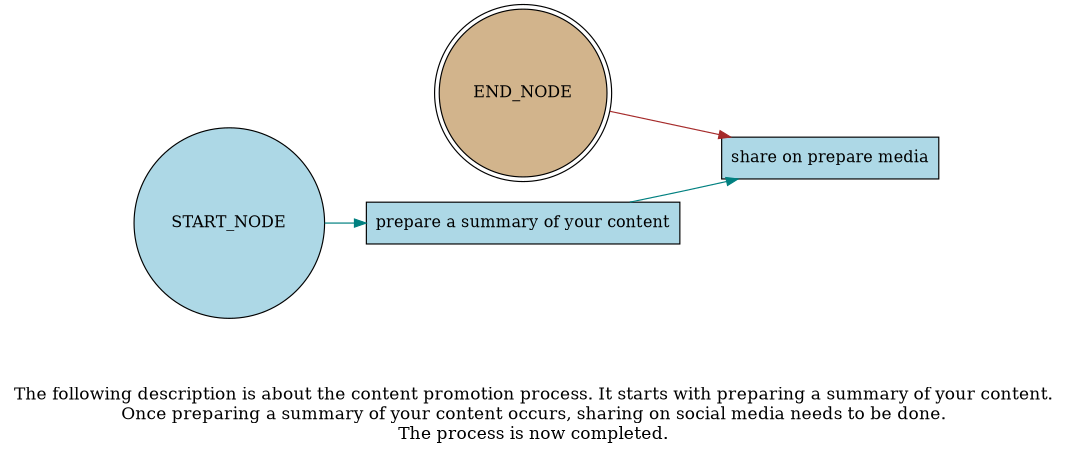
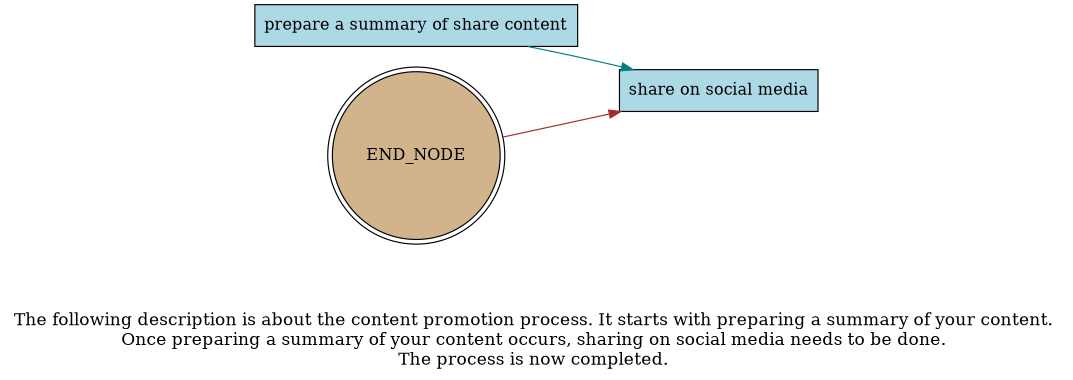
  digraph {
    fontsize=15
    label="\n\n\nThe following description is about the content promotion process. It starts with preparing a summary of your content. \nOnce preparing a summary of your content occurs, sharing on social media needs to be done. \nThe process is now completed. \n"
    rankdir=LR
    node [fillcolor=lightblue shape=box style=filled]
    edge [color=teal]
-   "prepare a summary of your content"
-   "share on social media" [label="share on prepare media"]
-   START_NODE [shape=circle width=0.3]
+   "prepare a summary of your content" [label="prepare a summary of share content"]
+   "share on social media"
    END_NODE [fillcolor=tan shape=doublecircle width=0.2]
    subgraph sub_1 {
      "prepare a summary of your content"
      "share on social media"
    }
    "prepare a summary of your content" -> "share on social media"
-   START_NODE -> "prepare a summary of your content"
    END_NODE -> "share on social media" [color=brown]
  }
